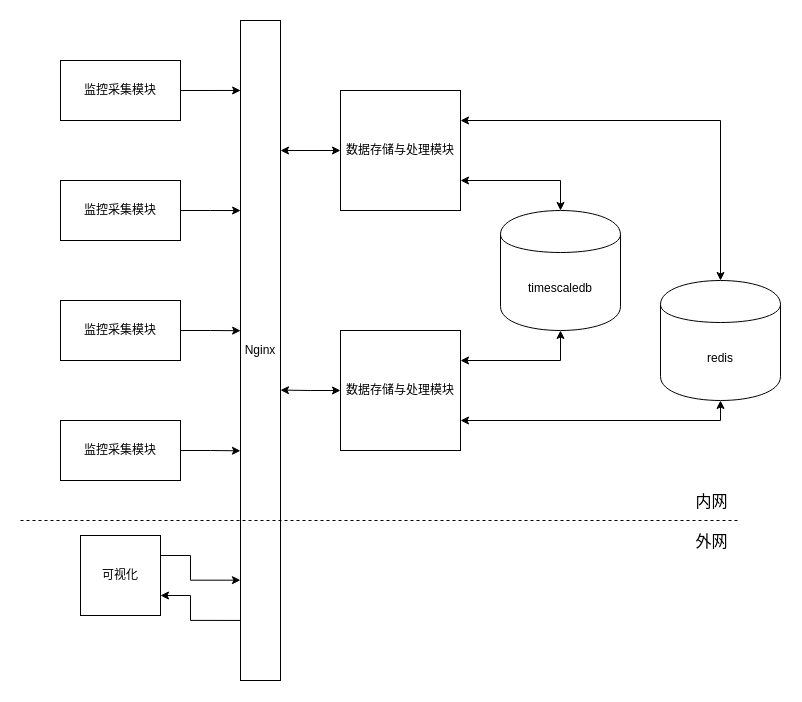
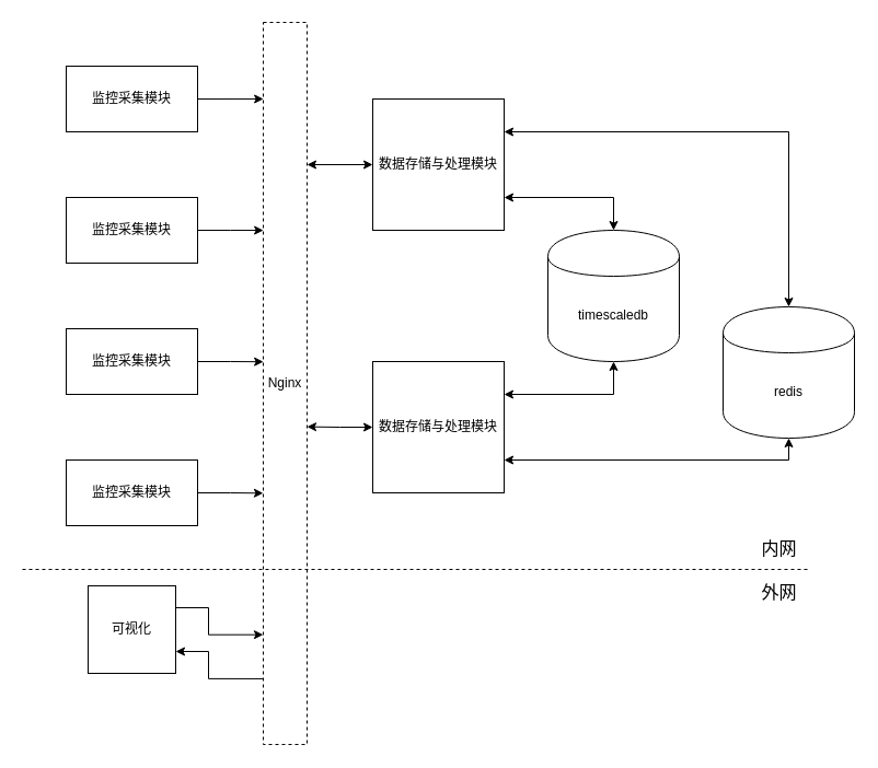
  <mxCell id="0" />
  <mxCell id="1" parent="0" />
  <mxCell id="2" style="edgeStyle=orthogonalEdgeStyle;rounded=0;orthogonalLoop=1;jettySize=auto;html=1;exitX=1;exitY=0.5;exitDx=0;exitDy=0;entryX=0.003;entryY=0.106;entryDx=0;entryDy=0;entryPerimeter=0;fillColor=none;" edge="1" parent="1" source="3" target="23"><mxGeometry relative="1" as="geometry" /></mxCell>
  <mxCell id="3" value="监控采集模块" style="rounded=0;whiteSpace=wrap;html=1;" vertex="1" parent="1"><mxGeometry x="60" y="60" width="120" height="60" as="geometry" /></mxCell>
  <mxCell id="4" style="edgeStyle=orthogonalEdgeStyle;rounded=0;orthogonalLoop=1;jettySize=auto;html=1;exitX=1;exitY=0.5;exitDx=0;exitDy=0;entryX=0.003;entryY=0.288;entryDx=0;entryDy=0;entryPerimeter=0;fillColor=none;" edge="1" parent="1" source="5" target="23"><mxGeometry relative="1" as="geometry"><Array as="points"><mxPoint x="210" y="210" /></Array></mxGeometry></mxCell>
  <mxCell id="5" value="&lt;span&gt;监控采集模块&lt;/span&gt;" style="rounded=0;whiteSpace=wrap;html=1;" vertex="1" parent="1"><mxGeometry x="60" y="180" width="120" height="60" as="geometry" /></mxCell>
  <mxCell id="6" style="edgeStyle=orthogonalEdgeStyle;rounded=0;orthogonalLoop=1;jettySize=auto;html=1;exitX=1;exitY=0.5;exitDx=0;exitDy=0;entryX=0.003;entryY=0.47;entryDx=0;entryDy=0;entryPerimeter=0;fillColor=none;" edge="1" parent="1" source="7" target="23"><mxGeometry relative="1" as="geometry"><Array as="points"><mxPoint x="210" y="330" /></Array></mxGeometry></mxCell>
  <mxCell id="7" value="&lt;span&gt;监控采集模块&lt;/span&gt;" style="rounded=0;whiteSpace=wrap;html=1;" vertex="1" parent="1"><mxGeometry x="60" y="300" width="120" height="60" as="geometry" /></mxCell>
  <mxCell id="8" style="edgeStyle=orthogonalEdgeStyle;rounded=0;orthogonalLoop=1;jettySize=auto;html=1;exitX=1;exitY=0.5;exitDx=0;exitDy=0;entryX=-0.002;entryY=0.652;entryDx=0;entryDy=0;entryPerimeter=0;fillColor=none;" edge="1" parent="1" source="9" target="23"><mxGeometry relative="1" as="geometry"><Array as="points"><mxPoint x="210" y="450" /></Array></mxGeometry></mxCell>
  <mxCell id="9" value="&lt;span&gt;监控采集模块&lt;/span&gt;" style="rounded=0;whiteSpace=wrap;html=1;" vertex="1" parent="1"><mxGeometry x="60" y="420" width="120" height="60" as="geometry" /></mxCell>
  <mxCell id="10" style="edgeStyle=orthogonalEdgeStyle;rounded=0;orthogonalLoop=1;jettySize=auto;html=1;exitX=0;exitY=0.5;exitDx=0;exitDy=0;entryX=1;entryY=0.197;entryDx=0;entryDy=0;entryPerimeter=0;startArrow=classic;startFill=1;endArrow=classic;endFill=1;fillColor=none;fontSize=16;" edge="1" parent="1" source="13" target="23"><mxGeometry relative="1" as="geometry" /></mxCell>
  <mxCell id="11" style="edgeStyle=orthogonalEdgeStyle;rounded=0;orthogonalLoop=1;jettySize=auto;html=1;exitX=1;exitY=0.25;exitDx=0;exitDy=0;entryX=0.5;entryY=0;entryDx=0;entryDy=0;startArrow=classic;startFill=1;endArrow=classic;endFill=1;fillColor=none;fontSize=16;" edge="1" parent="1" source="13" target="19"><mxGeometry relative="1" as="geometry" /></mxCell>
  <mxCell id="12" style="edgeStyle=orthogonalEdgeStyle;rounded=0;orthogonalLoop=1;jettySize=auto;html=1;exitX=1;exitY=0.75;exitDx=0;exitDy=0;entryX=0.5;entryY=0;entryDx=0;entryDy=0;startArrow=classic;startFill=1;endArrow=classic;endFill=1;fillColor=none;fontSize=16;" edge="1" parent="1" source="13" target="18"><mxGeometry relative="1" as="geometry" /></mxCell>
  <mxCell id="13" value="数据存储与处理模块" style="whiteSpace=wrap;html=1;aspect=fixed;" vertex="1" parent="1"><mxGeometry x="340" y="90" width="120" height="120" as="geometry" /></mxCell>
  <mxCell id="14" style="edgeStyle=orthogonalEdgeStyle;rounded=0;orthogonalLoop=1;jettySize=auto;html=1;exitX=0;exitY=0.5;exitDx=0;exitDy=0;entryX=1;entryY=0.56;entryDx=0;entryDy=0;entryPerimeter=0;startArrow=classic;startFill=1;endArrow=classic;endFill=1;fillColor=none;fontSize=16;" edge="1" parent="1" source="17" target="23"><mxGeometry relative="1" as="geometry"><Array as="points"><mxPoint x="310" y="390" /></Array></mxGeometry></mxCell>
  <mxCell id="15" style="edgeStyle=orthogonalEdgeStyle;rounded=0;orthogonalLoop=1;jettySize=auto;html=1;exitX=1;exitY=0.25;exitDx=0;exitDy=0;entryX=0.5;entryY=1;entryDx=0;entryDy=0;startArrow=classic;startFill=1;endArrow=classic;endFill=1;fillColor=none;fontSize=16;" edge="1" parent="1" source="17" target="18"><mxGeometry relative="1" as="geometry" /></mxCell>
  <mxCell id="16" style="edgeStyle=orthogonalEdgeStyle;rounded=0;orthogonalLoop=1;jettySize=auto;html=1;exitX=1;exitY=0.75;exitDx=0;exitDy=0;entryX=0.5;entryY=1;entryDx=0;entryDy=0;startArrow=classic;startFill=1;endArrow=classic;endFill=1;fillColor=none;fontSize=16;" edge="1" parent="1" source="17" target="19"><mxGeometry relative="1" as="geometry" /></mxCell>
  <mxCell id="17" value="&lt;span&gt;数据存储与处理模块&lt;/span&gt;" style="whiteSpace=wrap;html=1;aspect=fixed;" vertex="1" parent="1"><mxGeometry x="340" y="330" width="120" height="120" as="geometry" /></mxCell>
  <mxCell id="18" value="timescaledb" style="shape=cylinder;whiteSpace=wrap;html=1;boundedLbl=1;backgroundOutline=1;" vertex="1" parent="1"><mxGeometry x="500" y="210" width="120" height="120" as="geometry" /></mxCell>
  <mxCell id="19" value="redis" style="shape=cylinder;whiteSpace=wrap;html=1;boundedLbl=1;backgroundOutline=1;" vertex="1" parent="1"><mxGeometry x="660" y="280" width="120" height="120" as="geometry" /></mxCell>
  <mxCell id="20" style="edgeStyle=orthogonalEdgeStyle;rounded=0;orthogonalLoop=1;jettySize=auto;html=1;exitX=1;exitY=0.25;exitDx=0;exitDy=0;entryX=-0.002;entryY=0.848;entryDx=0;entryDy=0;entryPerimeter=0;fillColor=none;" edge="1" parent="1" source="22" target="23"><mxGeometry relative="1" as="geometry"><Array as="points"><mxPoint x="190" y="580" /></Array></mxGeometry></mxCell>
  <mxCell id="21" style="edgeStyle=orthogonalEdgeStyle;rounded=0;orthogonalLoop=1;jettySize=auto;html=1;exitX=1;exitY=0.75;exitDx=0;exitDy=0;entryX=0.003;entryY=0.909;entryDx=0;entryDy=0;entryPerimeter=0;fillColor=none;startArrow=classic;startFill=1;endArrow=none;endFill=0;" edge="1" parent="1" source="22" target="23"><mxGeometry relative="1" as="geometry"><Array as="points"><mxPoint x="190" y="620" /></Array></mxGeometry></mxCell>
  <mxCell id="22" value="可视化" style="whiteSpace=wrap;html=1;aspect=fixed;" vertex="1" parent="1"><mxGeometry x="80" y="535" width="80" height="80" as="geometry" /></mxCell>
- <mxCell id="23" value="Nginx" style="rounded=0;whiteSpace=wrap;html=1;fillColor=#ffffff;" vertex="1" parent="1"><mxGeometry x="240" y="20" width="40" height="660" as="geometry" /></mxCell>
+ <mxCell id="23" value="Nginx" style="rounded=0;whiteSpace=wrap;html=1;fillColor=#ffffff;dashed=1;" vertex="1" parent="1"><mxGeometry x="240" y="20" width="40" height="660" as="geometry" /></mxCell>
  <mxCell id="24" value="" style="endArrow=none;dashed=1;html=1;fillColor=none;" edge="1" parent="1"><mxGeometry width="50" height="50" relative="1" as="geometry"><mxPoint x="20" y="520" as="sourcePoint" /><mxPoint x="740" y="520" as="targetPoint" /></mxGeometry></mxCell>
  <mxCell id="25" value="内网" style="edgeLabel;html=1;align=center;verticalAlign=middle;resizable=0;points=[];fontSize=16;" vertex="1" connectable="0" parent="24"><mxGeometry x="0.464" y="2" relative="1" as="geometry"><mxPoint x="163" y="-18" as="offset" /></mxGeometry></mxCell>
  <mxCell id="26" value="外网" style="edgeLabel;html=1;align=center;verticalAlign=middle;resizable=0;points=[];fontSize=16;" vertex="1" connectable="0" parent="24"><mxGeometry x="0.406" y="2" relative="1" as="geometry"><mxPoint x="184" y="22" as="offset" /></mxGeometry></mxCell>
